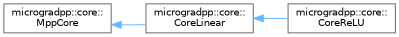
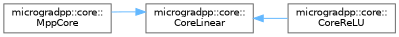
  digraph {
    rankdir=LR
    node [color=grey40 fillcolor=white fontname=Helvetica fontsize=10 shape=box style=filled]
    edge [color=steelblue1 dir=back fontname=Helvetica fontsize=10 labelfontname=Helvetica labelfontsize=10 style=solid]
    n1 [height=0.2 label="microgradpp::core::\lMppCore" width=0.4]
    n2 [height=0.2 label="microgradpp::core::\lCoreLinear" width=0.4]
    n3 [height=0.2 label="microgradpp::core::\lCoreReLU" width=0.4]
-   n1 -> n2
+   n2 -> n1
    n2 -> n3
  }
